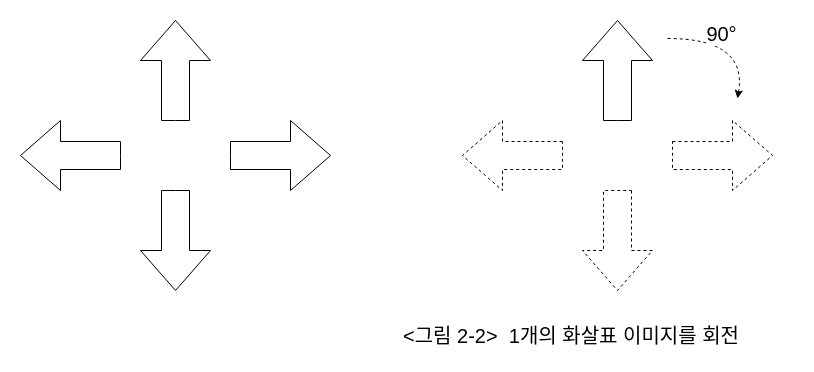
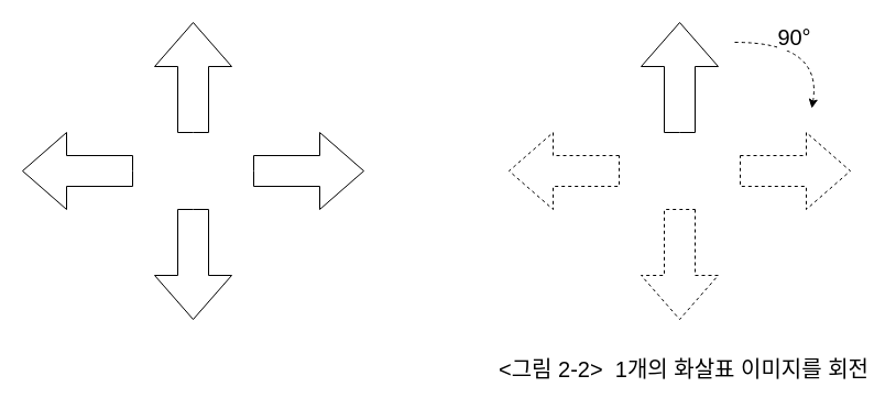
  <mxCell id="0" />
  <mxCell id="1" parent="0" />
  <mxCell id="2" value="" style="html=1;shadow=0;dashed=0;align=center;verticalAlign=middle;shape=mxgraph.arrows2.arrow;dy=0.6;dx=40;notch=0;" vertex="1" parent="1"><mxGeometry x="230" y="120" width="100" height="70" as="geometry" /></mxCell>
  <mxCell id="3" value="" style="html=1;shadow=0;dashed=0;align=center;verticalAlign=middle;shape=mxgraph.arrows2.arrow;dy=0.6;dx=40;flipH=1;notch=0;" vertex="1" parent="1"><mxGeometry x="20" y="120" width="100" height="70" as="geometry" /></mxCell>
  <mxCell id="4" value="" style="html=1;shadow=0;dashed=0;align=center;verticalAlign=middle;shape=mxgraph.arrows2.arrow;dy=0.6;dx=40;direction=north;notch=0;" vertex="1" parent="1"><mxGeometry x="140" y="20" width="70" height="100" as="geometry" /></mxCell>
  <mxCell id="5" value="" style="html=1;shadow=0;dashed=0;align=center;verticalAlign=middle;shape=mxgraph.arrows2.arrow;dy=0.6;dx=40;direction=south;notch=0;" vertex="1" parent="1"><mxGeometry x="140" y="190" width="70" height="100" as="geometry" /></mxCell>
  <mxCell id="6" value="" style="html=1;shadow=0;dashed=1;align=center;verticalAlign=middle;shape=mxgraph.arrows2.arrow;dy=0.6;dx=40;notch=0;" vertex="1" parent="1"><mxGeometry x="672" y="120" width="100" height="70" as="geometry" /></mxCell>
  <mxCell id="7" value="" style="html=1;shadow=0;dashed=1;align=center;verticalAlign=middle;shape=mxgraph.arrows2.arrow;dy=0.6;dx=40;flipH=1;notch=0;" vertex="1" parent="1"><mxGeometry x="462" y="120" width="100" height="70" as="geometry" /></mxCell>
  <mxCell id="8" value="" style="html=1;shadow=0;dashed=0;align=center;verticalAlign=middle;shape=mxgraph.arrows2.arrow;dy=0.6;dx=40;direction=north;notch=0;" vertex="1" parent="1"><mxGeometry x="582" y="20" width="70" height="100" as="geometry" /></mxCell>
  <mxCell id="9" value="" style="html=1;shadow=0;dashed=1;align=center;verticalAlign=middle;shape=mxgraph.arrows2.arrow;dy=0.6;dx=40;direction=south;notch=0;" vertex="1" parent="1"><mxGeometry x="582" y="190" width="70" height="100" as="geometry" /></mxCell>
  <mxCell id="10" value="" style="curved=1;endArrow=classic;html=1;rounded=0;dashed=1;" edge="1" parent="1"><mxGeometry width="50" height="50" relative="1" as="geometry"><mxPoint x="667" y="38" as="sourcePoint" /><mxPoint x="737" y="98" as="targetPoint" /><Array as="points"><mxPoint x="747" y="38" /></Array></mxGeometry></mxCell>
  <mxCell id="11" value="90°" style="edgeLabel;html=1;align=center;verticalAlign=middle;resizable=0;points=[];fontSize=20;" vertex="1" connectable="0" parent="10"><mxGeometry x="-0.233" y="6" relative="1" as="geometry"><mxPoint x="-1" as="offset" /></mxGeometry></mxCell>
- <mxCell id="12" value="&amp;lt;그림 2-2&amp;gt; &amp;nbsp;1개의 화살표 이미지를 회전" style="text;html=1;strokeColor=none;fillColor=none;align=center;verticalAlign=middle;whiteSpace=wrap;rounded=0;dashed=1;fontSize=20;" vertex="1" parent="1"><mxGeometry x="400" y="320" width="342" height="30" as="geometry" /></mxCell>
+ <mxCell id="12" value="&amp;lt;그림 2-2&amp;gt; &amp;nbsp;1개의 화살표 이미지를 회전" style="text;html=1;strokeColor=none;fillColor=none;align=center;verticalAlign=middle;whiteSpace=wrap;rounded=0;dashed=1;fontSize=20;" vertex="1" parent="1"><mxGeometry x="450" y="320" width="342" height="30" as="geometry" /></mxCell>
